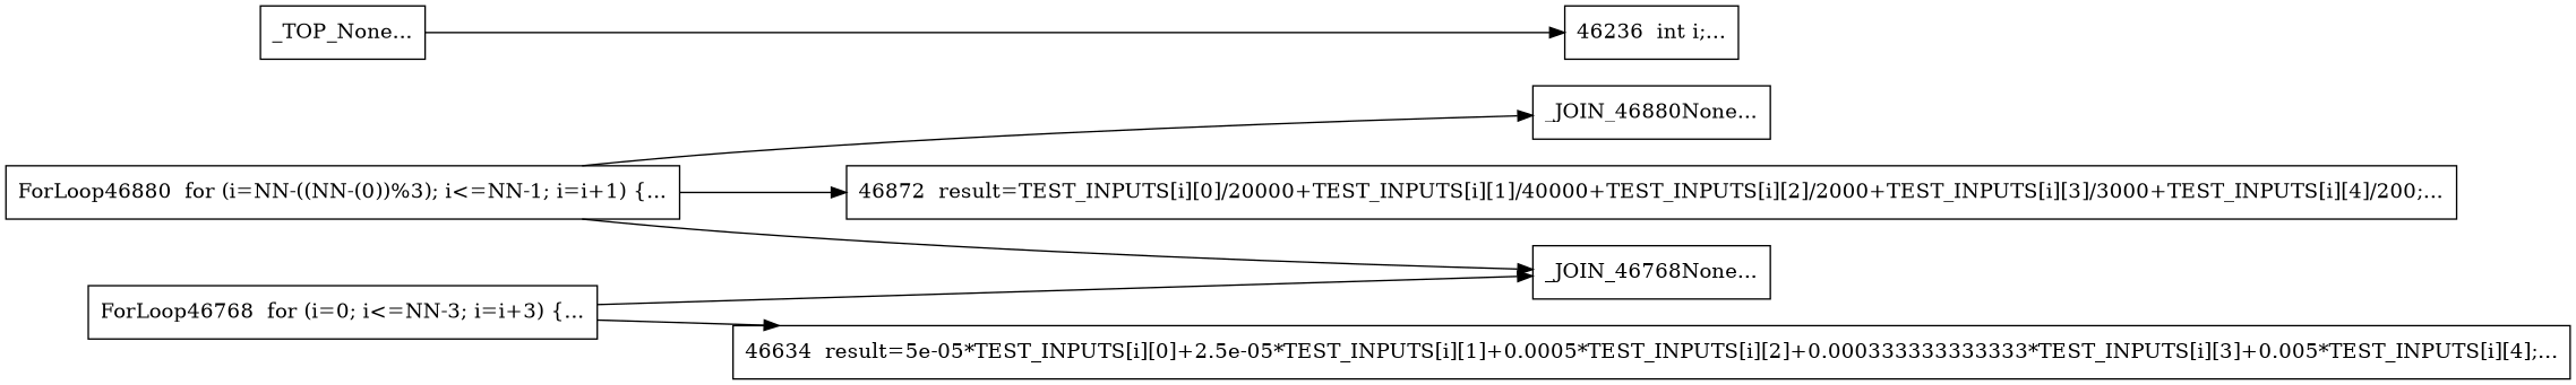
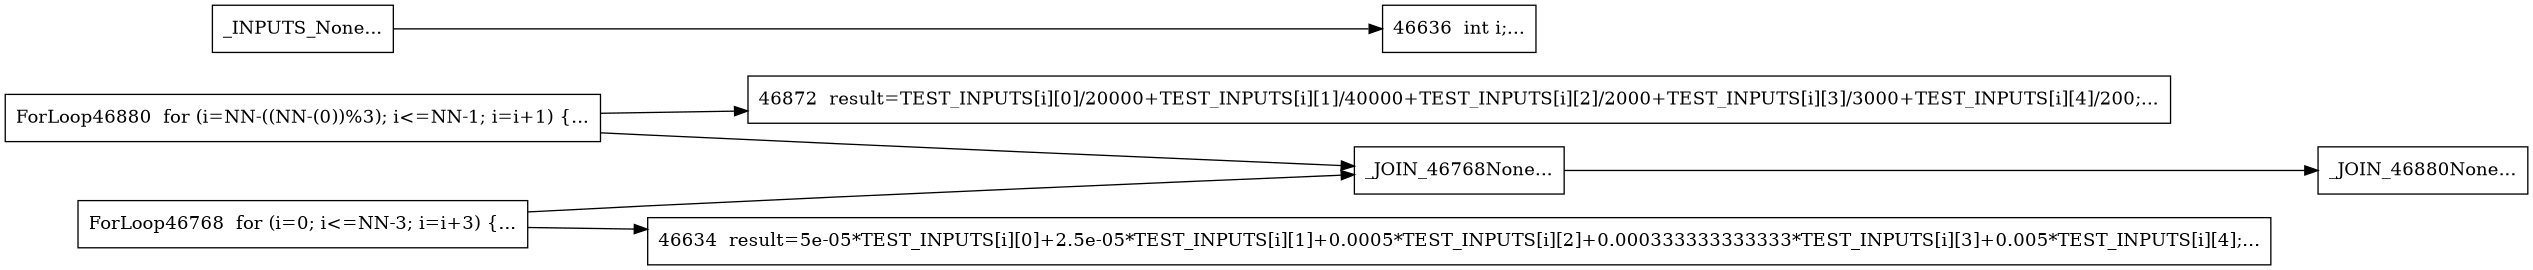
  digraph {
    rankdir=LR
    node [shape=box]
    n1 [label="_JOIN_46768None..."]
    n2 [label="ForLoop46880  for (i=NN-((NN-(0))%3); i<=NN-1; i=i+1) {..."]
    n3 [label="_JOIN_46880None..."]
    n4 [label="46872  result=TEST_INPUTS[i][0]/20000+TEST_INPUTS[i][1]/40000+TEST_INPUTS[i][2]/2000+TEST_INPUTS[i][3]/3000+TEST_INPUTS[i][4]/200;..."]
    n5 [label="46634  result=5e-05*TEST_INPUTS[i][0]+2.5e-05*TEST_INPUTS[i][1]+0.0005*TEST_INPUTS[i][2]+0.000333333333333*TEST_INPUTS[i][3]+0.005*TEST_INPUTS[i][4];..."]
-   n6 [label="_TOP_None..."]
-   n7 [label="46236  int i;..."]
+   n6 [label="_INPUTS_None..."]
+   n7 [label="46636  int i;..."]
    n8 [label="ForLoop46768  for (i=0; i<=NN-3; i=i+3) {..."]
    n2 -> n1
-   n2 -> n3
+   n1 -> n3
    n2 -> n4
    n6 -> n7
    n8 -> n1
    n8 -> n5
  }
